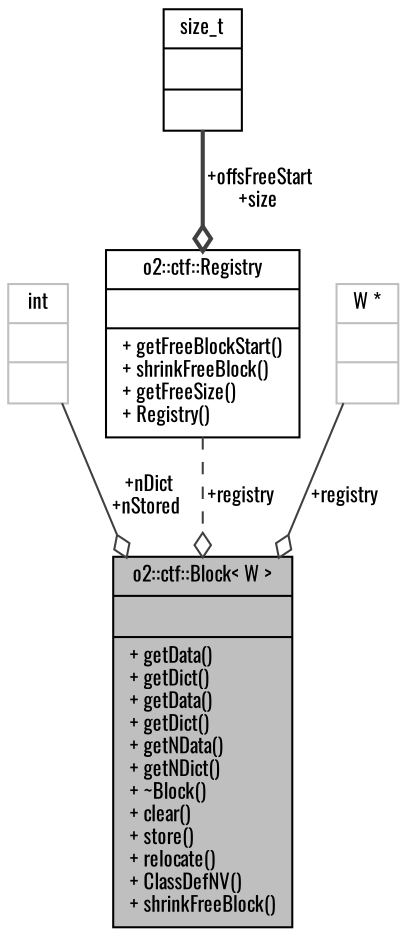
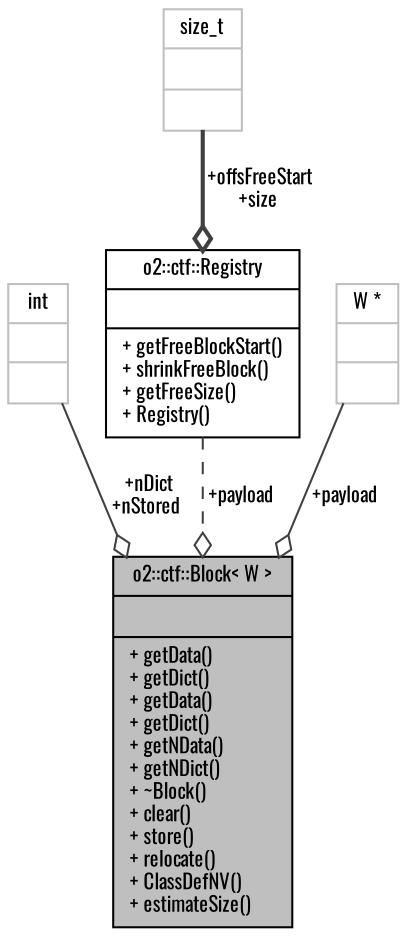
  digraph {
    fontname=Oswald
    node [color=grey75 fontname=Oswald fontsize=10 shape=record]
    edge [arrowhead=odiamond color=grey25 fontname=Oswald fontsize=10 labelfontname=Helvetica labelfontsize=10 style=solid]
-   n1 [color=black fillcolor=grey75 fontcolor=black height=0.2 label="{o2::ctf::Block\< W \>\n||+ getData()\l+ getDict()\l+ getData()\l+ getDict()\l+ getNData()\l+ getNDict()\l+ ~Block()\l+ clear()\l+ store()\l+ relocate()\l+ ClassDefNV()\l+ shrinkFreeBlock()\l}" style=filled width=0.4]
+   n1 [color=black fillcolor=grey75 fontcolor=black height=0.2 label="{o2::ctf::Block\< W \>\n||+ getData()\l+ getDict()\l+ getData()\l+ getDict()\l+ getNData()\l+ getNDict()\l+ ~Block()\l+ clear()\l+ store()\l+ relocate()\l+ ClassDefNV()\l+ estimateSize()\l}" style=filled width=0.4]
    n2 [height=0.2 label="{int\n||}" width=0.4]
    n3 [color=black height=0.2 label="{o2::ctf::Registry\n||+ getFreeBlockStart()\l+ shrinkFreeBlock()\l+ getFreeSize()\l+ Registry()\l}" width=0.4]
-   n4 [color=black height=0.2 label="{size_t\n||}" width=0.4]
+   n4 [height=0.2 label="{size_t\n||}" width=0.4]
    n5 [height=0.2 label="{W *\n||}" width=0.4]
    n2 -> n1 [label=" +nDict\n+nStored"]
-   n3 -> n1 [label=" +registry" style=dashed]
+   n3 -> n1 [label=" +payload" style=dashed]
    n4 -> n3 [label=" +offsFreeStart\n+size" style=bold]
-   n5 -> n1 [label=" +registry"]
+   n5 -> n1 [label=" +payload"]
  }
